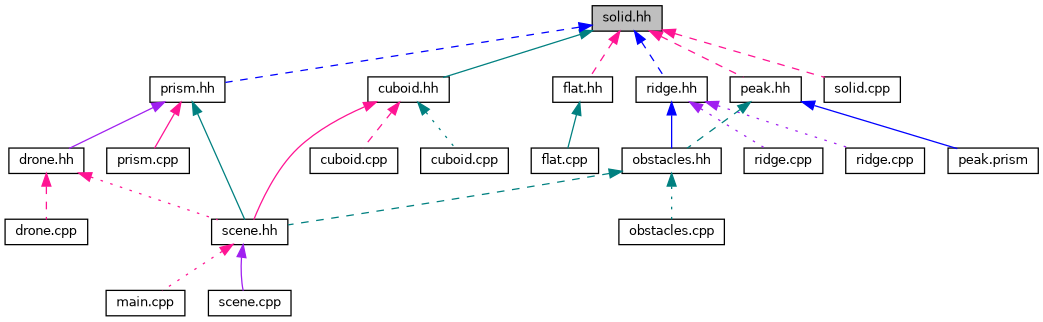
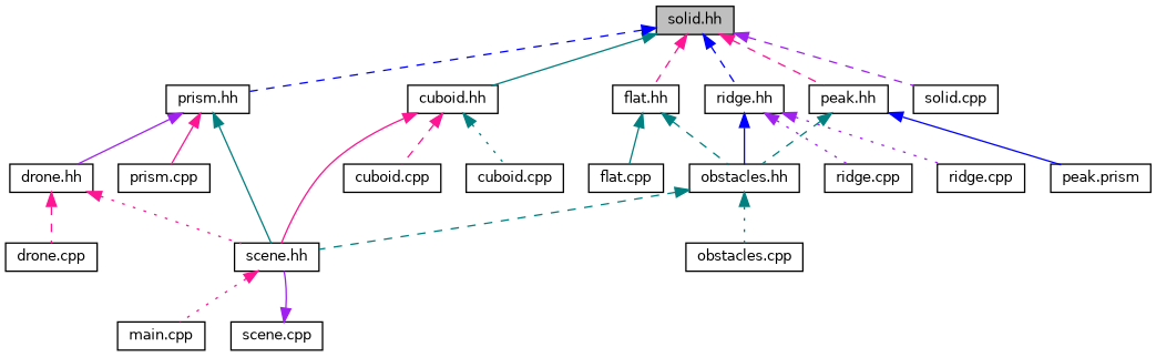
  digraph {
    node [color=black fillcolor=white fontname=Helvetica fontsize=10 shape=record style=filled]
    edge [color=deeppink dir=back fontname=Helvetica fontsize=10 labelfontname=Helvetica labelfontsize=10 style=dashed]
    n1 [fillcolor=grey75 fontcolor=black height=0.2 label="solid.hh" width=0.4]
    n2 [height=0.2 label="cuboid.hh" width=0.4]
    n3 [height=0.2 label="prism.hh" width=0.4]
    n4 [height=0.2 label="flat.hh" width=0.4]
    n5 [height=0.2 label="ridge.hh" width=0.4]
    n6 [height=0.2 label="peak.hh" width=0.4]
    n7 [height=0.2 label="solid.cpp" width=0.4]
    n8 [height=0.2 label="cuboid.cpp" width=0.4]
    n9 [height=0.2 label="cuboid.cpp" width=0.4]
    n10 [height=0.2 label="scene.hh" width=0.4]
    n11 [height=0.2 label="drone.hh" width=0.4]
    n12 [height=0.2 label="prism.cpp" width=0.4]
    n13 [height=0.2 label="obstacles.hh" width=0.4]
    n14 [height=0.2 label="flat.cpp" width=0.4]
    n15 [height=0.2 label="ridge.cpp" width=0.4]
    n16 [height=0.2 label="ridge.cpp" width=0.4]
    n17 [height=0.2 label="peak.prism" width=0.4]
    n18 [height=0.2 label="drone.cpp" width=0.4]
    n19 [height=0.2 label="main.cpp" width=0.4]
    n20 [height=0.2 label="scene.cpp" width=0.4]
    n21 [height=0.2 label="obstacles.cpp" width=0.4]
    n1 -> n2 [color=teal style=solid]
    n1 -> n3 [color=blue]
    n1 -> n4
    n1 -> n5 [color=blue]
    n1 -> n6
-   n1 -> n7
+   n1 -> n7 [color=purple]
    n2 -> n8 [color=teal style=dotted]
    n2 -> n9
    n2 -> n10 [style=solid]
    n3 -> n10 [color=teal style=solid]
    n3 -> n11 [color=purple style=solid]
    n3 -> n12 [style=solid]
+   n4 -> n13 [color=teal]
    n4 -> n14 [color=teal style=solid]
    n5 -> n13 [color=blue style=solid]
    n5 -> n15 [color=purple style=dotted]
    n5 -> n16 [color=purple style=dotted]
    n6 -> n13 [color=teal]
    n6 -> n17 [color=blue style=solid]
    n10 -> n19 [style=dotted]
-   n10 -> n20 [color=purple style=solid]
+   n20 -> n10 [color=purple style=solid]
    n11 -> n10 [style=dotted]
    n11 -> n18
    n13 -> n10 [color=teal]
    n13 -> n21 [color=teal style=dotted]
  }
